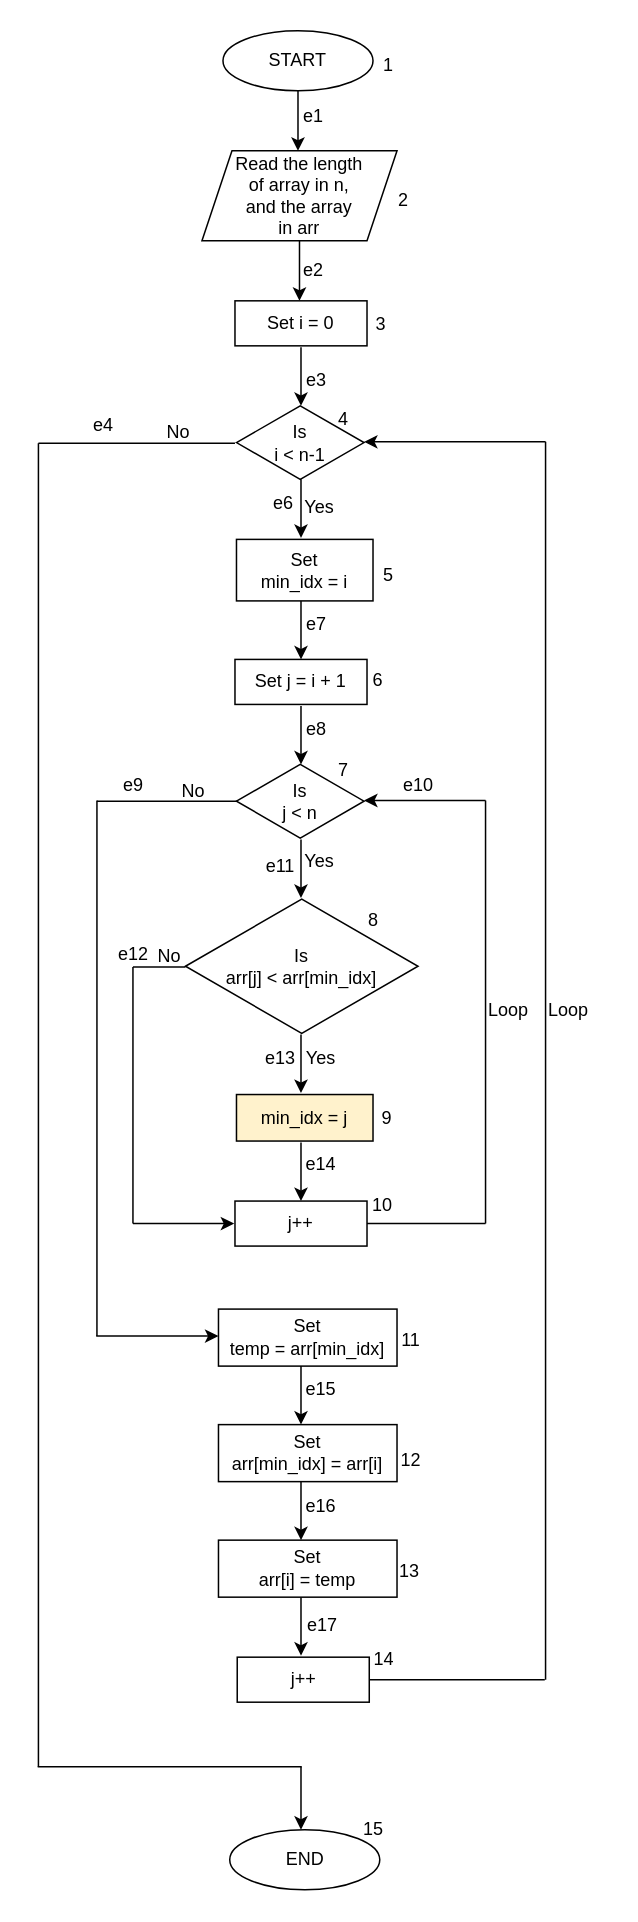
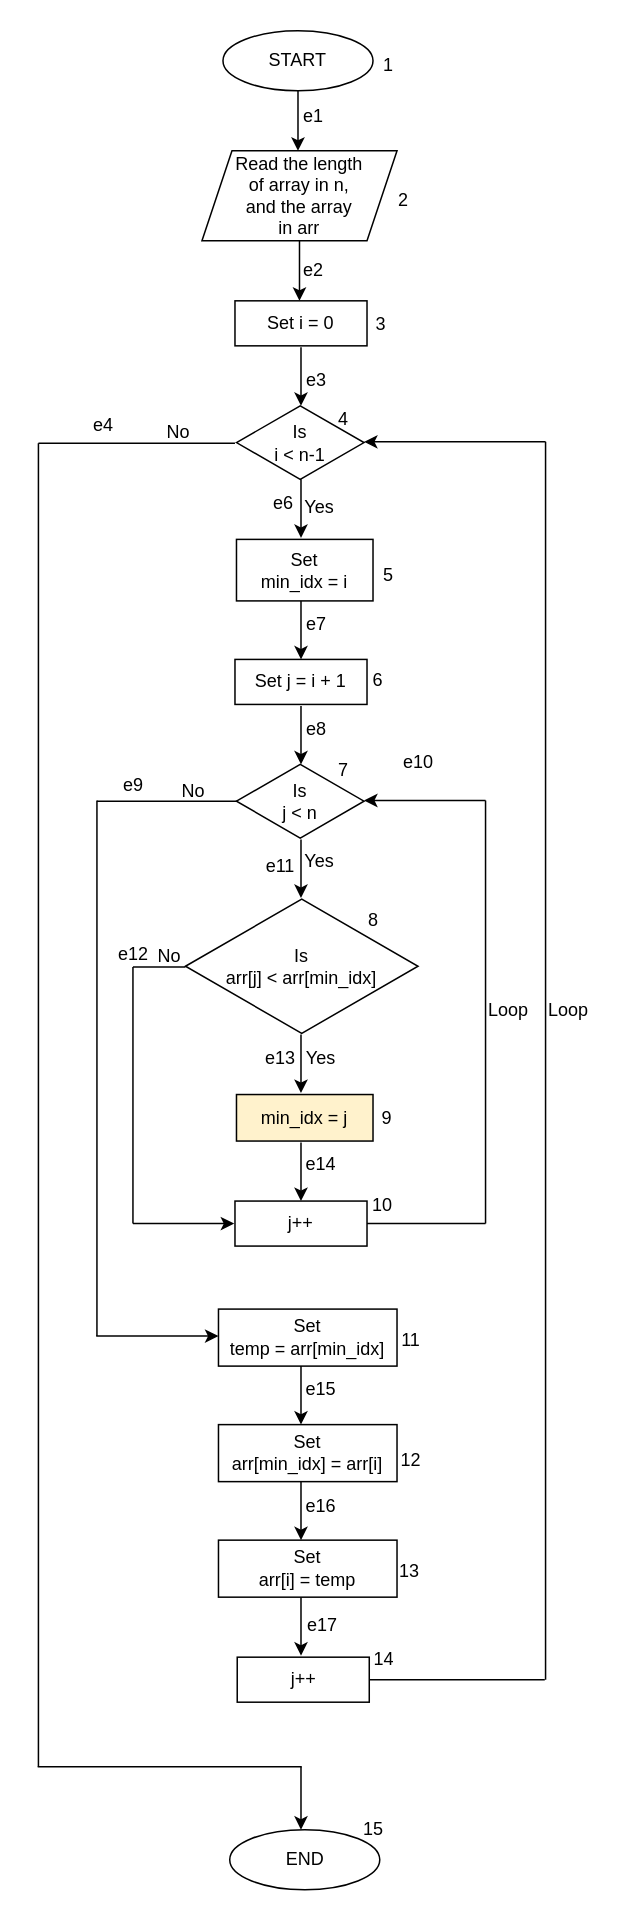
  <mxCell id="0" />
  <mxCell id="1" parent="0" />
  <mxCell id="2" style="edgeStyle=orthogonalEdgeStyle;rounded=0;orthogonalLoop=1;jettySize=auto;html=1;exitX=0.5;exitY=1;exitDx=0;exitDy=0;" parent="1" source="3" edge="1"><mxGeometry relative="1" as="geometry"><mxPoint x="198" y="100" as="targetPoint" /></mxGeometry></mxCell>
  <mxCell id="3" value="START" style="ellipse;whiteSpace=wrap;html=1;" parent="1" vertex="1"><mxGeometry x="148" y="20" width="100" height="40" as="geometry" /></mxCell>
  <mxCell id="4" style="edgeStyle=orthogonalEdgeStyle;rounded=0;orthogonalLoop=1;jettySize=auto;html=1;exitX=0.5;exitY=1;exitDx=0;exitDy=0;" parent="1" source="5" edge="1"><mxGeometry relative="1" as="geometry"><mxPoint x="199" y="200" as="targetPoint" /></mxGeometry></mxCell>
  <mxCell id="5" value="Read the length&lt;br&gt;of array in n,&lt;br&gt;and the array&lt;br&gt;in arr" style="shape=parallelogram;perimeter=parallelogramPerimeter;whiteSpace=wrap;html=1;fixedSize=1;" parent="1" vertex="1"><mxGeometry x="134" y="100" width="130" height="60" as="geometry" /></mxCell>
  <mxCell id="6" style="edgeStyle=orthogonalEdgeStyle;rounded=0;orthogonalLoop=1;jettySize=auto;html=1;exitX=0.5;exitY=1;exitDx=0;exitDy=0;" parent="1" edge="1"><mxGeometry relative="1" as="geometry"><mxPoint x="200" y="270" as="targetPoint" /><mxPoint x="200" y="231" as="sourcePoint" /></mxGeometry></mxCell>
  <mxCell id="7" value="Set i = 0" style="rounded=0;whiteSpace=wrap;html=1;" parent="1" vertex="1"><mxGeometry x="156" y="200" width="88" height="30" as="geometry" /></mxCell>
  <mxCell id="8" value="Is&lt;br&gt;i &amp;lt; n-1" style="html=1;whiteSpace=wrap;aspect=fixed;shape=isoRectangle;" parent="1" vertex="1"><mxGeometry x="157" y="269" width="85" height="51" as="geometry" /></mxCell>
  <mxCell id="9" value="Set&lt;br&gt;min_idx = i" style="rounded=0;whiteSpace=wrap;html=1;" parent="1" vertex="1"><mxGeometry x="157" y="359" width="91" height="41" as="geometry" /></mxCell>
  <mxCell id="10" style="edgeStyle=orthogonalEdgeStyle;rounded=0;orthogonalLoop=1;jettySize=auto;html=1;exitX=0.5;exitY=1;exitDx=0;exitDy=0;" parent="1" edge="1"><mxGeometry relative="1" as="geometry"><mxPoint x="200" y="358" as="targetPoint" /><mxPoint x="200" y="319" as="sourcePoint" /></mxGeometry></mxCell>
  <mxCell id="11" style="edgeStyle=orthogonalEdgeStyle;rounded=0;orthogonalLoop=1;jettySize=auto;html=1;exitX=0.5;exitY=1;exitDx=0;exitDy=0;" parent="1" edge="1"><mxGeometry relative="1" as="geometry"><mxPoint x="200" y="439" as="targetPoint" /><mxPoint x="200" y="400" as="sourcePoint" /></mxGeometry></mxCell>
  <mxCell id="12" value="Set j = i + 1" style="rounded=0;whiteSpace=wrap;html=1;" parent="1" vertex="1"><mxGeometry x="156" y="439" width="88" height="30" as="geometry" /></mxCell>
  <mxCell id="13" style="edgeStyle=orthogonalEdgeStyle;rounded=0;orthogonalLoop=1;jettySize=auto;html=1;exitX=0.5;exitY=1;exitDx=0;exitDy=0;" parent="1" edge="1"><mxGeometry relative="1" as="geometry"><mxPoint x="200" y="509" as="targetPoint" /><mxPoint x="200" y="470" as="sourcePoint" /></mxGeometry></mxCell>
  <mxCell id="14" value="Is&lt;br&gt;j &amp;lt; n" style="html=1;whiteSpace=wrap;aspect=fixed;shape=isoRectangle;" parent="1" vertex="1"><mxGeometry x="157" y="508" width="85" height="51" as="geometry" /></mxCell>
  <mxCell id="15" style="edgeStyle=orthogonalEdgeStyle;rounded=0;orthogonalLoop=1;jettySize=auto;html=1;exitX=0.5;exitY=1;exitDx=0;exitDy=0;" parent="1" edge="1"><mxGeometry relative="1" as="geometry"><mxPoint x="200" y="598" as="targetPoint" /><mxPoint x="200" y="559" as="sourcePoint" /></mxGeometry></mxCell>
  <mxCell id="16" value="Is&lt;br&gt;arr[j] &amp;lt; arr[min_idx]" style="html=1;whiteSpace=wrap;aspect=fixed;shape=isoRectangle;" parent="1" vertex="1"><mxGeometry x="123" y="597" width="155" height="93" as="geometry" /></mxCell>
  <mxCell id="17" value="min_idx = j" style="rounded=0;whiteSpace=wrap;html=1;fillColor=#fff2cc;" parent="1" vertex="1"><mxGeometry x="157" y="729" width="91" height="31" as="geometry" /></mxCell>
  <mxCell id="18" style="edgeStyle=orthogonalEdgeStyle;rounded=0;orthogonalLoop=1;jettySize=auto;html=1;exitX=0.5;exitY=1;exitDx=0;exitDy=0;" parent="1" edge="1"><mxGeometry relative="1" as="geometry"><mxPoint x="200" y="728" as="targetPoint" /><mxPoint x="200" y="689" as="sourcePoint" /></mxGeometry></mxCell>
  <mxCell id="19" style="edgeStyle=orthogonalEdgeStyle;rounded=0;orthogonalLoop=1;jettySize=auto;html=1;exitX=0.5;exitY=1;exitDx=0;exitDy=0;" parent="1" edge="1"><mxGeometry relative="1" as="geometry"><mxPoint x="200" y="800" as="targetPoint" /><mxPoint x="200" y="761" as="sourcePoint" /></mxGeometry></mxCell>
  <mxCell id="20" value="j++" style="rounded=0;whiteSpace=wrap;html=1;" parent="1" vertex="1"><mxGeometry x="156" y="800" width="88" height="30" as="geometry" /></mxCell>
  <mxCell id="21" value="Set&lt;br&gt;temp = arr[min_idx]" style="rounded=0;whiteSpace=wrap;html=1;" parent="1" vertex="1"><mxGeometry x="145" y="872" width="119" height="38" as="geometry" /></mxCell>
  <mxCell id="22" style="edgeStyle=orthogonalEdgeStyle;rounded=0;orthogonalLoop=1;jettySize=auto;html=1;exitX=0.5;exitY=1;exitDx=0;exitDy=0;" parent="1" edge="1"><mxGeometry relative="1" as="geometry"><mxPoint x="200" y="949" as="targetPoint" /><mxPoint x="200" y="910" as="sourcePoint" /></mxGeometry></mxCell>
  <mxCell id="23" value="Set&lt;br&gt;arr[min_idx] = arr[i]" style="rounded=0;whiteSpace=wrap;html=1;" parent="1" vertex="1"><mxGeometry x="145" y="949" width="119" height="38" as="geometry" /></mxCell>
  <mxCell id="24" style="edgeStyle=orthogonalEdgeStyle;rounded=0;orthogonalLoop=1;jettySize=auto;html=1;exitX=0.5;exitY=1;exitDx=0;exitDy=0;" parent="1" edge="1"><mxGeometry relative="1" as="geometry"><mxPoint x="200" y="1026" as="targetPoint" /><mxPoint x="200" y="987" as="sourcePoint" /></mxGeometry></mxCell>
  <mxCell id="25" value="Set&lt;br&gt;arr[i] = temp" style="rounded=0;whiteSpace=wrap;html=1;" parent="1" vertex="1"><mxGeometry x="145" y="1026" width="119" height="38" as="geometry" /></mxCell>
  <mxCell id="26" style="edgeStyle=orthogonalEdgeStyle;rounded=0;orthogonalLoop=1;jettySize=auto;html=1;exitX=0.5;exitY=1;exitDx=0;exitDy=0;" parent="1" edge="1"><mxGeometry relative="1" as="geometry"><mxPoint x="200" y="1103" as="targetPoint" /><mxPoint x="200" y="1064" as="sourcePoint" /></mxGeometry></mxCell>
  <mxCell id="27" value="j++" style="rounded=0;whiteSpace=wrap;html=1;" parent="1" vertex="1"><mxGeometry x="157.5" y="1104" width="88" height="30" as="geometry" /></mxCell>
  <mxCell id="28" value="" style="line;strokeWidth=1;html=1;" parent="1" vertex="1"><mxGeometry x="88" y="638" width="35" height="12" as="geometry" /></mxCell>
  <mxCell id="29" value="" style="line;strokeWidth=1;direction=south;html=1;" parent="1" vertex="1"><mxGeometry x="83" y="644" width="10" height="171" as="geometry" /></mxCell>
  <mxCell id="30" value="" style="edgeStyle=none;orthogonalLoop=1;jettySize=auto;html=1;rounded=0;" parent="1" edge="1"><mxGeometry width="100" relative="1" as="geometry"><mxPoint x="88" y="815" as="sourcePoint" /><mxPoint x="155.5" y="815" as="targetPoint" /><Array as="points" /></mxGeometry></mxCell>
  <mxCell id="31" value="" style="edgeStyle=none;orthogonalLoop=1;jettySize=auto;html=1;rounded=0;" parent="1" edge="1"><mxGeometry width="100" relative="1" as="geometry"><mxPoint x="323" y="533" as="sourcePoint" /><mxPoint x="242" y="533" as="targetPoint" /><Array as="points" /></mxGeometry></mxCell>
  <mxCell id="32" value="" style="line;strokeWidth=1;direction=south;html=1;" parent="1" vertex="1"><mxGeometry x="318" y="533" width="10" height="282" as="geometry" /></mxCell>
  <mxCell id="33" value="" style="line;strokeWidth=1;html=1;" parent="1" vertex="1"><mxGeometry x="244" y="809" width="79" height="12" as="geometry" /></mxCell>
  <mxCell id="34" value="" style="line;strokeWidth=1;direction=south;html=1;" parent="1" vertex="1"><mxGeometry x="59" y="533" width="10" height="357" as="geometry" /></mxCell>
  <mxCell id="35" value="" style="line;strokeWidth=1;html=1;" parent="1" vertex="1"><mxGeometry x="64" y="527.5" width="94" height="12" as="geometry" /></mxCell>
  <mxCell id="36" value="" style="edgeStyle=none;orthogonalLoop=1;jettySize=auto;html=1;rounded=0;" parent="1" edge="1"><mxGeometry width="100" relative="1" as="geometry"><mxPoint x="63.5" y="890" as="sourcePoint" /><mxPoint x="145" y="890" as="targetPoint" /><Array as="points" /></mxGeometry></mxCell>
  <mxCell id="37" value="END" style="ellipse;whiteSpace=wrap;html=1;" parent="1" vertex="1"><mxGeometry x="152.5" y="1219" width="100" height="40" as="geometry" /></mxCell>
  <mxCell id="38" value="" style="line;strokeWidth=1;direction=south;html=1;" parent="1" vertex="1"><mxGeometry x="20" y="295" width="10" height="882" as="geometry" /></mxCell>
  <mxCell id="39" value="" style="line;strokeWidth=1;html=1;" parent="1" vertex="1"><mxGeometry x="24.5" y="1171" width="176" height="12" as="geometry" /></mxCell>
  <mxCell id="40" style="edgeStyle=orthogonalEdgeStyle;rounded=0;orthogonalLoop=1;jettySize=auto;html=1;exitX=0.5;exitY=1;exitDx=0;exitDy=0;" parent="1" edge="1"><mxGeometry relative="1" as="geometry"><mxPoint x="200" y="1219" as="targetPoint" /><mxPoint x="200" y="1177" as="sourcePoint" /></mxGeometry></mxCell>
  <mxCell id="41" value="" style="line;strokeWidth=1;html=1;" parent="1" vertex="1"><mxGeometry x="25" y="289" width="131" height="12" as="geometry" /></mxCell>
  <mxCell id="42" value="" style="line;strokeWidth=1;direction=south;html=1;" parent="1" vertex="1"><mxGeometry x="358" y="294" width="10" height="825" as="geometry" /></mxCell>
  <mxCell id="43" value="" style="edgeStyle=none;orthogonalLoop=1;jettySize=auto;html=1;rounded=0;" parent="1" edge="1"><mxGeometry width="100" relative="1" as="geometry"><mxPoint x="363" y="294" as="sourcePoint" /><mxPoint x="242" y="294" as="targetPoint" /><Array as="points" /></mxGeometry></mxCell>
  <mxCell id="44" value="" style="line;strokeWidth=1;html=1;" parent="1" vertex="1"><mxGeometry x="245.5" y="1113" width="117" height="12" as="geometry" /></mxCell>
  <mxCell id="45" value="Yes" style="text;html=1;align=center;verticalAlign=middle;resizable=0;points=[];autosize=1;strokeColor=none;fillColor=none;" parent="1" vertex="1"><mxGeometry x="192" y="323" width="40" height="30" as="geometry" /></mxCell>
  <mxCell id="46" value="No" style="text;html=1;align=center;verticalAlign=middle;resizable=0;points=[];autosize=1;strokeColor=none;fillColor=none;" parent="1" vertex="1"><mxGeometry x="98" y="273" width="40" height="30" as="geometry" /></mxCell>
  <mxCell id="47" value="Yes" style="text;html=1;align=center;verticalAlign=middle;resizable=0;points=[];autosize=1;strokeColor=none;fillColor=none;" parent="1" vertex="1"><mxGeometry x="192" y="559" width="40" height="30" as="geometry" /></mxCell>
  <mxCell id="48" value="No" style="text;html=1;align=center;verticalAlign=middle;resizable=0;points=[];autosize=1;strokeColor=none;fillColor=none;" parent="1" vertex="1"><mxGeometry x="108" y="512" width="40" height="30" as="geometry" /></mxCell>
  <mxCell id="49" value="Yes" style="text;html=1;align=center;verticalAlign=middle;resizable=0;points=[];autosize=1;strokeColor=none;fillColor=none;" parent="1" vertex="1"><mxGeometry x="193" y="690" width="40" height="30" as="geometry" /></mxCell>
  <mxCell id="50" value="No" style="text;html=1;align=center;verticalAlign=middle;resizable=0;points=[];autosize=1;strokeColor=none;fillColor=none;" parent="1" vertex="1"><mxGeometry x="92" y="622" width="40" height="30" as="geometry" /></mxCell>
  <mxCell id="51" value="Loop" style="text;html=1;align=center;verticalAlign=middle;resizable=0;points=[];autosize=1;strokeColor=none;fillColor=none;" parent="1" vertex="1"><mxGeometry x="313" y="658" width="50" height="30" as="geometry" /></mxCell>
  <mxCell id="52" value="Loop" style="text;html=1;align=center;verticalAlign=middle;resizable=0;points=[];autosize=1;strokeColor=none;fillColor=none;" parent="1" vertex="1"><mxGeometry x="353" y="658" width="50" height="30" as="geometry" /></mxCell>
  <mxCell id="53" value="1" style="text;html=1;align=center;verticalAlign=middle;resizable=0;points=[];autosize=1;strokeColor=none;fillColor=none;" vertex="1" parent="1"><mxGeometry x="243" y="28" width="30" height="30" as="geometry" /></mxCell>
  <mxCell id="54" value="2" style="text;html=1;align=center;verticalAlign=middle;resizable=0;points=[];autosize=1;strokeColor=none;fillColor=none;" vertex="1" parent="1"><mxGeometry x="253" y="118" width="30" height="30" as="geometry" /></mxCell>
  <mxCell id="55" value="3" style="text;html=1;align=center;verticalAlign=middle;resizable=0;points=[];autosize=1;strokeColor=none;fillColor=none;" vertex="1" parent="1"><mxGeometry x="238" y="201" width="30" height="30" as="geometry" /></mxCell>
  <mxCell id="56" value="e1" style="text;html=1;align=center;verticalAlign=middle;resizable=0;points=[];autosize=1;strokeColor=none;fillColor=none;" vertex="1" parent="1"><mxGeometry x="188" y="62" width="40" height="30" as="geometry" /></mxCell>
  <mxCell id="57" value="e2" style="text;html=1;align=center;verticalAlign=middle;resizable=0;points=[];autosize=1;strokeColor=none;fillColor=none;" vertex="1" parent="1"><mxGeometry x="188" y="165" width="40" height="30" as="geometry" /></mxCell>
  <mxCell id="58" value="e3" style="text;html=1;align=center;verticalAlign=middle;resizable=0;points=[];autosize=1;strokeColor=none;fillColor=none;" vertex="1" parent="1"><mxGeometry x="190" y="238" width="40" height="30" as="geometry" /></mxCell>
  <mxCell id="59" value="4" style="text;html=1;align=center;verticalAlign=middle;resizable=0;points=[];autosize=1;strokeColor=none;fillColor=none;" vertex="1" parent="1"><mxGeometry x="213" y="264" width="30" height="30" as="geometry" /></mxCell>
  <mxCell id="60" value="5" style="text;html=1;align=center;verticalAlign=middle;resizable=0;points=[];autosize=1;strokeColor=none;fillColor=none;" vertex="1" parent="1"><mxGeometry x="243" y="368" width="30" height="30" as="geometry" /></mxCell>
  <mxCell id="61" value="6" style="text;html=1;align=center;verticalAlign=middle;resizable=0;points=[];autosize=1;strokeColor=none;fillColor=none;" vertex="1" parent="1"><mxGeometry x="236" y="438" width="30" height="30" as="geometry" /></mxCell>
  <mxCell id="62" value="7" style="text;html=1;align=center;verticalAlign=middle;resizable=0;points=[];autosize=1;strokeColor=none;fillColor=none;" vertex="1" parent="1"><mxGeometry x="213" y="498" width="30" height="30" as="geometry" /></mxCell>
  <mxCell id="63" value="8" style="text;html=1;align=center;verticalAlign=middle;resizable=0;points=[];autosize=1;strokeColor=none;fillColor=none;" vertex="1" parent="1"><mxGeometry x="233" y="598" width="30" height="30" as="geometry" /></mxCell>
  <mxCell id="64" value="9" style="text;html=1;align=center;verticalAlign=middle;resizable=0;points=[];autosize=1;strokeColor=none;fillColor=none;" vertex="1" parent="1"><mxGeometry x="242" y="730" width="30" height="30" as="geometry" /></mxCell>
  <mxCell id="65" value="10" style="text;html=1;align=center;verticalAlign=middle;resizable=0;points=[];autosize=1;strokeColor=none;fillColor=none;" vertex="1" parent="1"><mxGeometry x="234" y="788" width="40" height="30" as="geometry" /></mxCell>
  <mxCell id="66" value="11" style="text;html=1;align=center;verticalAlign=middle;resizable=0;points=[];autosize=1;strokeColor=none;fillColor=none;" vertex="1" parent="1"><mxGeometry x="253" y="878" width="40" height="30" as="geometry" /></mxCell>
  <mxCell id="67" value="12" style="text;html=1;align=center;verticalAlign=middle;resizable=0;points=[];autosize=1;strokeColor=none;fillColor=none;" vertex="1" parent="1"><mxGeometry x="253" y="958" width="40" height="30" as="geometry" /></mxCell>
  <mxCell id="68" value="13" style="text;html=1;align=center;verticalAlign=middle;resizable=0;points=[];autosize=1;strokeColor=none;fillColor=none;" vertex="1" parent="1"><mxGeometry x="252" y="1032" width="40" height="30" as="geometry" /></mxCell>
  <mxCell id="69" value="14" style="text;html=1;align=center;verticalAlign=middle;resizable=0;points=[];autosize=1;strokeColor=none;fillColor=none;" vertex="1" parent="1"><mxGeometry x="235" y="1091" width="40" height="30" as="geometry" /></mxCell>
  <mxCell id="70" value="15" style="text;html=1;align=center;verticalAlign=middle;resizable=0;points=[];autosize=1;strokeColor=none;fillColor=none;" vertex="1" parent="1"><mxGeometry x="228" y="1204" width="40" height="30" as="geometry" /></mxCell>
  <mxCell id="71" value="e4" style="text;html=1;align=center;verticalAlign=middle;resizable=0;points=[];autosize=1;strokeColor=none;fillColor=none;" vertex="1" parent="1"><mxGeometry x="48" y="268" width="40" height="30" as="geometry" /></mxCell>
  <mxCell id="72" value="e6" style="text;html=1;align=center;verticalAlign=middle;resizable=0;points=[];autosize=1;strokeColor=none;fillColor=none;" vertex="1" parent="1"><mxGeometry x="168" y="320" width="40" height="30" as="geometry" /></mxCell>
  <mxCell id="73" value="e7" style="text;html=1;align=center;verticalAlign=middle;resizable=0;points=[];autosize=1;strokeColor=none;fillColor=none;" vertex="1" parent="1"><mxGeometry x="190" y="401" width="40" height="30" as="geometry" /></mxCell>
  <mxCell id="74" value="e8" style="text;html=1;align=center;verticalAlign=middle;resizable=0;points=[];autosize=1;strokeColor=none;fillColor=none;" vertex="1" parent="1"><mxGeometry x="190" y="471" width="40" height="30" as="geometry" /></mxCell>
  <mxCell id="75" value="e9" style="text;html=1;align=center;verticalAlign=middle;resizable=0;points=[];autosize=1;strokeColor=none;fillColor=none;" vertex="1" parent="1"><mxGeometry x="68" y="508" width="40" height="30" as="geometry" /></mxCell>
- <mxCell id="76" value="e10" style="text;html=1;align=center;verticalAlign=middle;resizable=0;points=[];autosize=1;strokeColor=none;fillColor=none;" vertex="1" parent="1"><mxGeometry x="258" y="508" width="40" height="30" as="geometry" /></mxCell>
+ <mxCell id="76" value="e10" style="text;html=1;align=center;verticalAlign=middle;resizable=0;points=[];autosize=1;strokeColor=none;fillColor=none;" vertex="1" parent="1"><mxGeometry x="258" y="493" width="40" height="30" as="geometry" /></mxCell>
  <mxCell id="77" value="e11" style="text;html=1;align=center;verticalAlign=middle;resizable=0;points=[];autosize=1;strokeColor=none;fillColor=none;" vertex="1" parent="1"><mxGeometry x="166" y="562" width="40" height="30" as="geometry" /></mxCell>
  <mxCell id="78" value="e12" style="text;html=1;align=center;verticalAlign=middle;resizable=0;points=[];autosize=1;strokeColor=none;fillColor=none;" vertex="1" parent="1"><mxGeometry x="68" y="621" width="40" height="30" as="geometry" /></mxCell>
  <mxCell id="79" value="e13" style="text;html=1;align=center;verticalAlign=middle;resizable=0;points=[];autosize=1;strokeColor=none;fillColor=none;" vertex="1" parent="1"><mxGeometry x="166" y="690" width="40" height="30" as="geometry" /></mxCell>
  <mxCell id="80" value="e14" style="text;html=1;align=center;verticalAlign=middle;resizable=0;points=[];autosize=1;strokeColor=none;fillColor=none;" vertex="1" parent="1"><mxGeometry x="193" y="761" width="40" height="30" as="geometry" /></mxCell>
  <mxCell id="81" value="e15" style="text;html=1;align=center;verticalAlign=middle;resizable=0;points=[];autosize=1;strokeColor=none;fillColor=none;" vertex="1" parent="1"><mxGeometry x="193" y="911" width="40" height="30" as="geometry" /></mxCell>
  <mxCell id="82" value="e16" style="text;html=1;align=center;verticalAlign=middle;resizable=0;points=[];autosize=1;strokeColor=none;fillColor=none;" vertex="1" parent="1"><mxGeometry x="193" y="989" width="40" height="30" as="geometry" /></mxCell>
  <mxCell id="83" value="e17" style="text;html=1;align=center;verticalAlign=middle;resizable=0;points=[];autosize=1;strokeColor=none;fillColor=none;" vertex="1" parent="1"><mxGeometry x="194" y="1068" width="40" height="30" as="geometry" /></mxCell>
